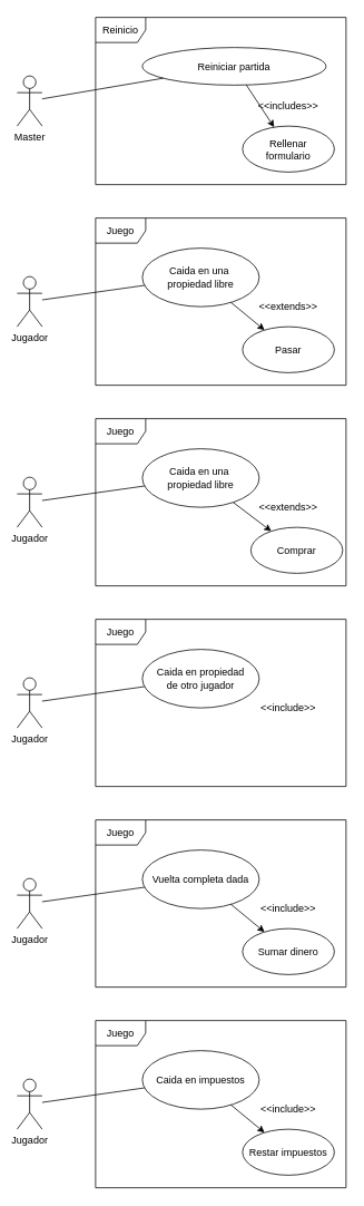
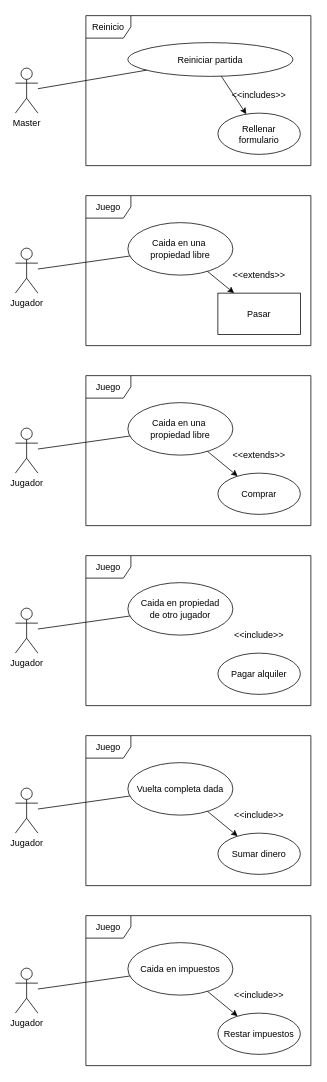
  <mxCell id="0" />
  <mxCell id="1" parent="0" />
  <mxCell id="2" value="Juego" style="shape=umlFrame;whiteSpace=wrap;html=1;" vertex="1" parent="1"><mxGeometry x="114" y="1220" width="300" height="200" as="geometry" /></mxCell>
  <mxCell id="3" value="Jugador" style="shape=umlActor;verticalLabelPosition=bottom;verticalAlign=top;html=1;" vertex="1" parent="1"><mxGeometry x="20" y="1290" width="30" height="60" as="geometry" /></mxCell>
  <mxCell id="4" value="&lt;div&gt;Caida en impuestos&lt;/div&gt;" style="ellipse;whiteSpace=wrap;html=1;" vertex="1" parent="1"><mxGeometry x="170" y="1256" width="140" height="70" as="geometry" /></mxCell>
  <mxCell id="5" value="" style="endArrow=none;html=1;rounded=0;" edge="1" parent="1" source="3" target="4"><mxGeometry relative="1" as="geometry"><mxPoint x="180" y="1370" as="sourcePoint" /><mxPoint x="340" y="1370" as="targetPoint" /></mxGeometry></mxCell>
  <mxCell id="6" value="&lt;div&gt;Restar impuestos&lt;/div&gt;" style="ellipse;whiteSpace=wrap;html=1;" vertex="1" parent="1"><mxGeometry x="290" y="1350" width="110" height="55" as="geometry" /></mxCell>
  <mxCell id="7" value="" style="endArrow=classic;html=1;" edge="1" parent="1" source="4" target="6"><mxGeometry width="50" height="50" relative="1" as="geometry"><mxPoint x="240" y="1400" as="sourcePoint" /><mxPoint x="290" y="1350" as="targetPoint" /></mxGeometry></mxCell>
  <mxCell id="8" value="&amp;lt;&amp;lt;include&amp;gt;&amp;gt;" style="text;html=1;strokeColor=none;fillColor=none;align=center;verticalAlign=middle;whiteSpace=wrap;rounded=0;" vertex="1" parent="1"><mxGeometry x="325" y="1316" width="40" height="20" as="geometry" /></mxCell>
  <mxCell id="9" value="Juego" style="shape=umlFrame;whiteSpace=wrap;html=1;" vertex="1" parent="1"><mxGeometry x="114" y="500" width="300" height="200" as="geometry" /></mxCell>
  <mxCell id="10" value="Jugador" style="shape=umlActor;verticalLabelPosition=bottom;verticalAlign=top;html=1;" vertex="1" parent="1"><mxGeometry x="20" y="570" width="30" height="60" as="geometry" /></mxCell>
  <mxCell id="11" value="&lt;div&gt;Caida en una&amp;nbsp;&lt;/div&gt;&lt;div&gt;propiedad&amp;nbsp;&lt;span&gt;libre&lt;/span&gt;&lt;/div&gt;" style="ellipse;whiteSpace=wrap;html=1;" vertex="1" parent="1"><mxGeometry x="170" y="536" width="140" height="70" as="geometry" /></mxCell>
  <mxCell id="12" value="" style="endArrow=none;html=1;rounded=0;" edge="1" parent="1" source="10" target="11"><mxGeometry relative="1" as="geometry"><mxPoint x="180" y="650" as="sourcePoint" /><mxPoint x="340" y="650" as="targetPoint" /></mxGeometry></mxCell>
- <mxCell id="13" value="&lt;div&gt;Comprar&lt;/div&gt;" style="ellipse;whiteSpace=wrap;html=1;" vertex="1" parent="1"><mxGeometry x="300" y="630" width="110" height="55" as="geometry" /></mxCell>
+ <mxCell id="13" value="&lt;div&gt;Comprar&lt;/div&gt;" style="ellipse;whiteSpace=wrap;html=1;" vertex="1" parent="1"><mxGeometry x="290" y="630" width="110" height="55" as="geometry" /></mxCell>
  <mxCell id="14" value="" style="endArrow=classic;html=1;" edge="1" parent="1" source="11" target="13"><mxGeometry width="50" height="50" relative="1" as="geometry"><mxPoint x="240" y="680" as="sourcePoint" /><mxPoint x="290" y="630" as="targetPoint" /></mxGeometry></mxCell>
  <mxCell id="15" value="&amp;lt;&amp;lt;extends&amp;gt;&amp;gt;" style="text;html=1;strokeColor=none;fillColor=none;align=center;verticalAlign=middle;whiteSpace=wrap;rounded=0;" vertex="1" parent="1"><mxGeometry x="325" y="596" width="40" height="20" as="geometry" /></mxCell>
  <mxCell id="16" value="Juego" style="shape=umlFrame;whiteSpace=wrap;html=1;" vertex="1" parent="1"><mxGeometry x="114" y="260" width="300" height="200" as="geometry" /></mxCell>
  <mxCell id="17" value="Jugador" style="shape=umlActor;verticalLabelPosition=bottom;verticalAlign=top;html=1;" vertex="1" parent="1"><mxGeometry x="20" y="330" width="30" height="60" as="geometry" /></mxCell>
  <mxCell id="18" value="&lt;div&gt;Caida en una&amp;nbsp;&lt;/div&gt;&lt;div&gt;propiedad&amp;nbsp;&lt;span&gt;libre&lt;/span&gt;&lt;/div&gt;" style="ellipse;whiteSpace=wrap;html=1;" vertex="1" parent="1"><mxGeometry x="170" y="296" width="140" height="70" as="geometry" /></mxCell>
  <mxCell id="19" value="" style="endArrow=none;html=1;rounded=0;" edge="1" parent="1" source="17" target="18"><mxGeometry relative="1" as="geometry"><mxPoint x="180" y="410" as="sourcePoint" /><mxPoint x="340" y="410" as="targetPoint" /></mxGeometry></mxCell>
- <mxCell id="20" value="&lt;div&gt;Pasar&lt;/div&gt;" style="ellipse;whiteSpace=wrap;html=1;" vertex="1" parent="1"><mxGeometry x="290" y="390" width="110" height="55" as="geometry" /></mxCell>
+ <mxCell id="20" value="&lt;div&gt;Pasar&lt;/div&gt;" style="whiteSpace=wrap;html=1;rounded=0;" vertex="1" parent="1"><mxGeometry x="290" y="390" width="110" height="55" as="geometry" /></mxCell>
  <mxCell id="21" value="" style="endArrow=classic;html=1;" edge="1" parent="1" source="18" target="20"><mxGeometry width="50" height="50" relative="1" as="geometry"><mxPoint x="240" y="440" as="sourcePoint" /><mxPoint x="290" y="390" as="targetPoint" /></mxGeometry></mxCell>
  <mxCell id="22" value="&amp;lt;&amp;lt;extends&amp;gt;&amp;gt;" style="text;html=1;strokeColor=none;fillColor=none;align=center;verticalAlign=middle;whiteSpace=wrap;rounded=0;" vertex="1" parent="1"><mxGeometry x="325" y="356" width="40" height="20" as="geometry" /></mxCell>
  <mxCell id="23" value="" style="group" vertex="1" connectable="0" parent="1"><mxGeometry x="20" y="740" width="394" height="200" as="geometry" /></mxCell>
  <mxCell id="24" value="Juego" style="shape=umlFrame;whiteSpace=wrap;html=1;" parent="23" vertex="1"><mxGeometry x="94" width="300" height="200" as="geometry" /></mxCell>
  <mxCell id="25" value="Jugador" style="shape=umlActor;verticalLabelPosition=bottom;verticalAlign=top;html=1;" parent="23" vertex="1"><mxGeometry y="70" width="30" height="60" as="geometry" /></mxCell>
  <mxCell id="26" value="&lt;div&gt;Caida en propiedad&lt;/div&gt;&lt;div&gt;de otro jugador&lt;br&gt;&lt;/div&gt;" style="ellipse;whiteSpace=wrap;html=1;" parent="23" vertex="1"><mxGeometry x="150" y="36" width="140" height="70" as="geometry" /></mxCell>
  <mxCell id="27" value="" style="endArrow=none;html=1;rounded=0;" parent="23" source="25" target="26" edge="1"><mxGeometry relative="1" as="geometry"><mxPoint x="160" y="150" as="sourcePoint" /><mxPoint x="320" y="150" as="targetPoint" /></mxGeometry></mxCell>
+ <mxCell id="28" value="&lt;div&gt;Pagar alquiler&lt;/div&gt;" style="ellipse;whiteSpace=wrap;html=1;" parent="23" vertex="1"><mxGeometry x="270" y="130" width="110" height="55" as="geometry" /></mxCell>
  <mxCell id="29" value="&amp;lt;&amp;lt;include&amp;gt;&amp;gt;" style="text;html=1;strokeColor=none;fillColor=none;align=center;verticalAlign=middle;whiteSpace=wrap;rounded=0;" parent="23" vertex="1"><mxGeometry x="305" y="96" width="40" height="20" as="geometry" /></mxCell>
  <mxCell id="30" value="" style="group" vertex="1" connectable="0" parent="1"><mxGeometry x="20" y="980" width="394" height="200" as="geometry" /></mxCell>
  <mxCell id="31" value="Juego" style="shape=umlFrame;whiteSpace=wrap;html=1;" vertex="1" parent="30"><mxGeometry x="94" width="300" height="200" as="geometry" /></mxCell>
  <mxCell id="32" value="Jugador" style="shape=umlActor;verticalLabelPosition=bottom;verticalAlign=top;html=1;" vertex="1" parent="30"><mxGeometry y="70" width="30" height="60" as="geometry" /></mxCell>
  <mxCell id="33" value="&lt;div&gt;Vuelta completa dada&lt;/div&gt;" style="ellipse;whiteSpace=wrap;html=1;" vertex="1" parent="30"><mxGeometry x="150" y="36" width="140" height="70" as="geometry" /></mxCell>
  <mxCell id="34" value="" style="endArrow=none;html=1;rounded=0;" edge="1" parent="30" source="32" target="33"><mxGeometry relative="1" as="geometry"><mxPoint x="160" y="150" as="sourcePoint" /><mxPoint x="320" y="150" as="targetPoint" /></mxGeometry></mxCell>
  <mxCell id="35" value="&lt;div&gt;Sumar dinero&lt;/div&gt;" style="ellipse;whiteSpace=wrap;html=1;" vertex="1" parent="30"><mxGeometry x="270" y="130" width="110" height="55" as="geometry" /></mxCell>
  <mxCell id="36" value="" style="endArrow=classic;html=1;" edge="1" parent="30" source="33" target="35"><mxGeometry width="50" height="50" relative="1" as="geometry"><mxPoint x="220" y="180" as="sourcePoint" /><mxPoint x="270" y="130" as="targetPoint" /></mxGeometry></mxCell>
  <mxCell id="37" value="&amp;lt;&amp;lt;include&amp;gt;&amp;gt;" style="text;html=1;strokeColor=none;fillColor=none;align=center;verticalAlign=middle;whiteSpace=wrap;rounded=0;" vertex="1" parent="30"><mxGeometry x="305" y="96" width="40" height="20" as="geometry" /></mxCell>
  <mxCell id="38" value="Reinicio" style="shape=umlFrame;whiteSpace=wrap;html=1;" vertex="1" parent="1"><mxGeometry x="114" y="20" width="300" height="200" as="geometry" /></mxCell>
  <mxCell id="39" value="Master" style="shape=umlActor;verticalLabelPosition=bottom;verticalAlign=top;html=1;" vertex="1" parent="1"><mxGeometry x="20" y="90" width="30" height="60" as="geometry" /></mxCell>
  <mxCell id="40" value="Reiniciar partida" style="ellipse;whiteSpace=wrap;html=1;" vertex="1" parent="1"><mxGeometry x="170" y="56" width="220" height="45" as="geometry" /></mxCell>
  <mxCell id="41" value="" style="endArrow=none;html=1;rounded=0;" edge="1" parent="1" source="39" target="40"><mxGeometry relative="1" as="geometry"><mxPoint x="180" y="170" as="sourcePoint" /><mxPoint x="340" y="170" as="targetPoint" /></mxGeometry></mxCell>
  <mxCell id="42" value="&lt;div&gt;Rellenar&lt;/div&gt;&lt;div&gt;formulario&lt;/div&gt;" style="ellipse;whiteSpace=wrap;html=1;" vertex="1" parent="1"><mxGeometry x="290" y="150" width="110" height="55" as="geometry" /></mxCell>
  <mxCell id="43" value="" style="endArrow=classic;html=1;" edge="1" parent="1" source="40" target="42"><mxGeometry width="50" height="50" relative="1" as="geometry"><mxPoint x="240" y="200" as="sourcePoint" /><mxPoint x="290" y="150" as="targetPoint" /></mxGeometry></mxCell>
  <mxCell id="44" value="&amp;lt;&amp;lt;includes&amp;gt;&amp;gt;" style="text;html=1;strokeColor=none;fillColor=none;align=center;verticalAlign=middle;whiteSpace=wrap;rounded=0;" vertex="1" parent="1"><mxGeometry x="325" y="116" width="40" height="20" as="geometry" /></mxCell>
